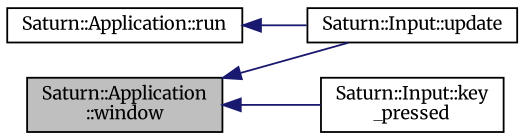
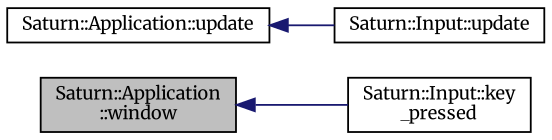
  digraph {
    fontname=Merriweather
    rankdir=LR
    node [color=black fillcolor=white fontname=Merriweather fontsize=10 shape=record style=filled]
    edge [color=midnightblue dir=back fontname=Merriweather fontsize=10 labelfontname=Helvetica labelfontsize=10 style=solid]
    n1 [fillcolor=grey75 fontcolor=black height=0.2 label="Saturn::Application\l::window" width=0.4]
    n2 [height=0.2 label="Saturn::Input::update" width=0.4]
    n3 [height=0.2 label="Saturn::Input::key\l_pressed" width=0.4]
-   n4 [height=0.2 label="Saturn::Application::run" width=0.4]
-   n1 -> n2
+   n4 [height=0.2 label="Saturn::Application::update" width=0.4]
    n1 -> n3
    n4 -> n2
  }
